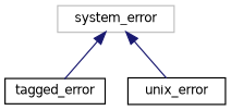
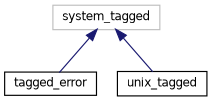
  digraph {
    rankdir=TB
    node [color=black fillcolor=white fontname=Helvetica fontsize=10 shape=record style=filled]
    edge [color=midnightblue dir=back fontname=Helvetica fontsize=10 labelfontname=Helvetica labelfontsize=10 style=solid]
-   n1 [color=grey75 height=0.2 label=system_error width=0.4]
+   n1 [color=grey75 height=0.2 label=system_tagged width=0.4]
    n2 [height=0.2 label=tagged_error width=0.4]
-   n3 [height=0.2 label=unix_error width=0.4]
+   n3 [height=0.2 label=unix_tagged width=0.4]
    n1 -> n2
    n1 -> n3
  }
